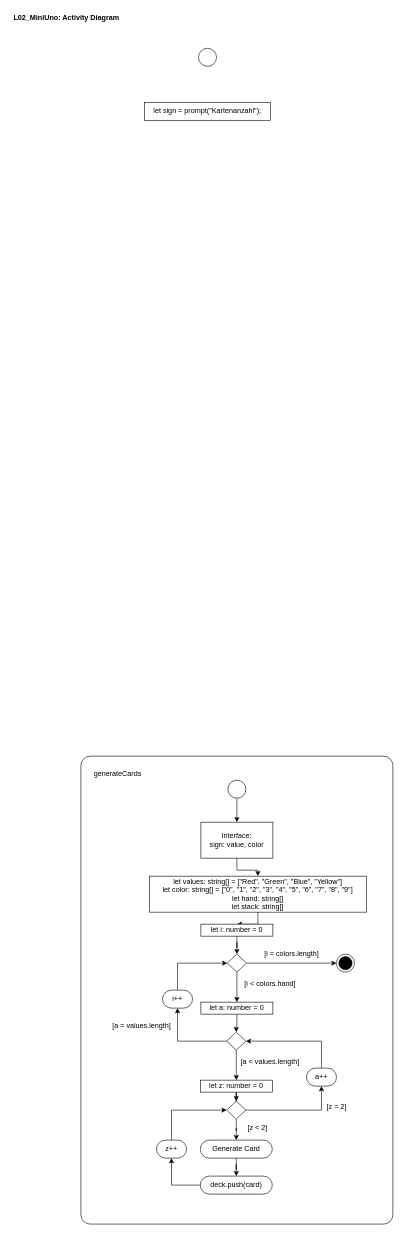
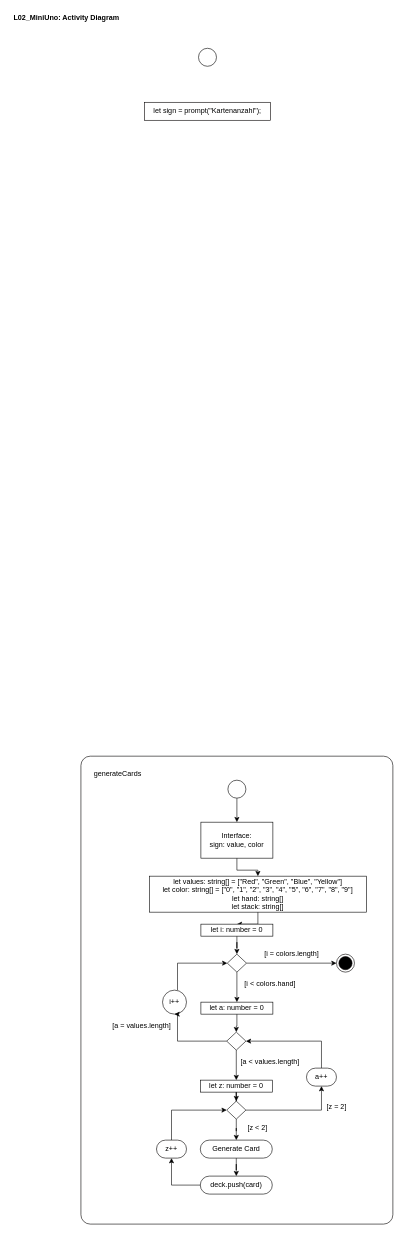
  <mxCell id="0" />
  <mxCell id="1" parent="0" />
  <mxCell id="2" value="" style="rounded=1;whiteSpace=wrap;html=1;strokeColor=#050000;arcSize=3;" parent="1" vertex="1"><mxGeometry x="134" y="1260" width="520" height="780" as="geometry" /></mxCell>
  <mxCell id="3" value="&lt;b&gt;L02_MiniUno: Activity Diagram&lt;/b&gt;" style="text;html=1;strokeColor=none;fillColor=none;align=left;verticalAlign=middle;whiteSpace=wrap;rounded=0;" parent="1" vertex="1"><mxGeometry x="20" y="20" width="200" height="20" as="geometry" /></mxCell>
  <mxCell id="4" style="edgeStyle=orthogonalEdgeStyle;rounded=0;orthogonalLoop=1;jettySize=auto;html=1;entryX=0.5;entryY=0;entryDx=0;entryDy=0;" parent="1" source="5" target="7" edge="1"><mxGeometry relative="1" as="geometry" /></mxCell>
  <mxCell id="5" value="" style="ellipse;whiteSpace=wrap;html=1;aspect=fixed;" parent="1" vertex="1"><mxGeometry x="379" y="1300" width="30" height="30" as="geometry" /></mxCell>
  <mxCell id="6" style="edgeStyle=orthogonalEdgeStyle;rounded=0;orthogonalLoop=1;jettySize=auto;html=1;entryX=0.5;entryY=0;entryDx=0;entryDy=0;" parent="1" source="7" target="9" edge="1"><mxGeometry relative="1" as="geometry" /></mxCell>
  <mxCell id="7" value="Interface:&lt;br&gt;sign: value, color" style="rounded=0;whiteSpace=wrap;html=1;" parent="1" vertex="1"><mxGeometry x="334" y="1370" width="120" height="60" as="geometry" /></mxCell>
  <mxCell id="8" style="edgeStyle=orthogonalEdgeStyle;rounded=0;orthogonalLoop=1;jettySize=auto;html=1;entryX=0.5;entryY=0;entryDx=0;entryDy=0;" parent="1" source="9" target="11" edge="1"><mxGeometry relative="1" as="geometry" /></mxCell>
  <mxCell id="9" value="&lt;span class=&quot;pl-k&quot;&gt;let&lt;/span&gt; &lt;span class=&quot;pl-s1&quot;&gt;values&lt;/span&gt;: &lt;span class=&quot;pl-smi&quot;&gt;string[] =&amp;nbsp;&lt;/span&gt;&lt;span class=&quot;pl-kos&quot;&gt;[&quot;Red&quot;, &quot;Green&quot;, &quot;Blue&quot;, &quot;Yellow&quot;&lt;/span&gt;&lt;span class=&quot;pl-kos&quot;&gt;]&lt;br&gt;&lt;span class=&quot;pl-k&quot;&gt;let&lt;/span&gt; &lt;span class=&quot;pl-s1&quot;&gt;color&lt;/span&gt;: &lt;span class=&quot;pl-smi&quot;&gt;string&lt;/span&gt;&lt;span class=&quot;pl-kos&quot;&gt;[]&amp;nbsp;= [&quot;0&quot;, &quot;1&quot;, &quot;2&quot;, &quot;3&quot;, &quot;4&quot;, &quot;5&quot;, &quot;6&quot;, &quot;7&quot;, &quot;8&quot;, &quot;9&quot;]&lt;/span&gt;&lt;span class=&quot;pl-kos&quot;&gt;&lt;br&gt;&lt;/span&gt;&lt;span class=&quot;pl-k&quot;&gt;let&lt;/span&gt; &lt;span class=&quot;pl-s1&quot;&gt;hand&lt;/span&gt;: &lt;span class=&quot;pl-smi&quot;&gt;string&lt;/span&gt;&lt;span class=&quot;pl-kos&quot;&gt;[&lt;/span&gt;&lt;span class=&quot;pl-kos&quot;&gt;]&lt;br&gt;&lt;/span&gt;&lt;span class=&quot;pl-k&quot;&gt;let&lt;/span&gt;&amp;nbsp;&lt;span class=&quot;pl-s1&quot;&gt;stack&lt;/span&gt;:&amp;nbsp;&lt;span class=&quot;pl-smi&quot;&gt;string&lt;/span&gt;&lt;span class=&quot;pl-kos&quot;&gt;[&lt;/span&gt;&lt;span class=&quot;pl-kos&quot;&gt;]&lt;/span&gt;&lt;br&gt;&lt;/span&gt;" style="rounded=0;whiteSpace=wrap;html=1;" parent="1" vertex="1"><mxGeometry x="248" y="1460" width="362" height="60" as="geometry" /></mxCell>
  <mxCell id="10" style="edgeStyle=orthogonalEdgeStyle;rounded=0;orthogonalLoop=1;jettySize=auto;html=1;entryX=0.5;entryY=0;entryDx=0;entryDy=0;" parent="1" source="11" target="14" edge="1"><mxGeometry relative="1" as="geometry" /></mxCell>
  <mxCell id="11" value="&lt;span class=&quot;pl-k&quot;&gt;let&lt;/span&gt;&lt;span&gt;&amp;nbsp;&lt;/span&gt;&lt;span class=&quot;pl-s1&quot;&gt;i&lt;/span&gt;&lt;span&gt;: number = 0&lt;/span&gt;" style="rounded=0;whiteSpace=wrap;html=1;" parent="1" vertex="1"><mxGeometry x="334" y="1540" width="120" height="20" as="geometry" /></mxCell>
  <mxCell id="12" style="edgeStyle=orthogonalEdgeStyle;rounded=0;orthogonalLoop=1;jettySize=auto;html=1;" parent="1" source="34" target="18" edge="1"><mxGeometry relative="1" as="geometry" /></mxCell>
  <mxCell id="13" style="edgeStyle=orthogonalEdgeStyle;rounded=0;orthogonalLoop=1;jettySize=auto;html=1;entryX=0;entryY=0.5;entryDx=0;entryDy=0;" parent="1" source="14" target="27" edge="1"><mxGeometry relative="1" as="geometry" /></mxCell>
  <mxCell id="14" value="" style="rhombus;whiteSpace=wrap;html=1;" parent="1" vertex="1"><mxGeometry x="378" y="1590" width="32" height="30" as="geometry" /></mxCell>
  <mxCell id="15" value="[i &amp;lt; colors.hand]" style="text;html=1;align=center;verticalAlign=middle;resizable=0;points=[];autosize=1;" parent="1" vertex="1"><mxGeometry x="394" y="1630" width="110" height="20" as="geometry" /></mxCell>
  <mxCell id="16" style="edgeStyle=orthogonalEdgeStyle;rounded=0;orthogonalLoop=1;jettySize=auto;html=1;entryX=0.5;entryY=0;entryDx=0;entryDy=0;" parent="1" source="36" target="21" edge="1"><mxGeometry relative="1" as="geometry" /></mxCell>
  <mxCell id="17" style="edgeStyle=orthogonalEdgeStyle;rounded=0;orthogonalLoop=1;jettySize=auto;html=1;entryX=0;entryY=0.5;entryDx=0;entryDy=0;" parent="1" source="32" target="14" edge="1"><mxGeometry relative="1" as="geometry"><Array as="points"><mxPoint x="295" y="1605" /></Array></mxGeometry></mxCell>
  <mxCell id="18" value="" style="rhombus;whiteSpace=wrap;html=1;" parent="1" vertex="1"><mxGeometry x="377" y="1720" width="32" height="30" as="geometry" /></mxCell>
  <mxCell id="19" style="edgeStyle=orthogonalEdgeStyle;rounded=0;orthogonalLoop=1;jettySize=auto;html=1;entryX=0.5;entryY=0;entryDx=0;entryDy=0;" parent="1" source="21" target="25" edge="1"><mxGeometry relative="1" as="geometry"><mxPoint x="393" y="1880" as="targetPoint" /></mxGeometry></mxCell>
  <mxCell id="20" style="edgeStyle=orthogonalEdgeStyle;rounded=0;orthogonalLoop=1;jettySize=auto;html=1;entryX=1;entryY=0.5;entryDx=0;entryDy=0;" parent="1" source="30" target="18" edge="1"><mxGeometry relative="1" as="geometry"><mxPoint x="430" y="1735" as="targetPoint" /><Array as="points"><mxPoint x="535" y="1735" /></Array></mxGeometry></mxCell>
  <mxCell id="21" value="" style="rhombus;whiteSpace=wrap;html=1;" parent="1" vertex="1"><mxGeometry x="377" y="1835" width="32" height="30" as="geometry" /></mxCell>
  <mxCell id="22" value="[a &amp;lt; values.length]" style="text;html=1;align=center;verticalAlign=middle;resizable=0;points=[];autosize=1;" parent="1" vertex="1"><mxGeometry x="394" y="1760" width="110" height="20" as="geometry" /></mxCell>
  <mxCell id="23" value="[z &amp;lt; 2]" style="text;html=1;align=center;verticalAlign=middle;resizable=0;points=[];autosize=1;" parent="1" vertex="1"><mxGeometry x="403" y="1870" width="50" height="20" as="geometry" /></mxCell>
  <mxCell id="24" style="edgeStyle=orthogonalEdgeStyle;rounded=0;orthogonalLoop=1;jettySize=auto;html=1;entryX=0.5;entryY=0;entryDx=0;entryDy=0;" parent="1" source="25" target="26" edge="1"><mxGeometry relative="1" as="geometry" /></mxCell>
  <mxCell id="25" value="Generate Card" style="rounded=1;whiteSpace=wrap;html=1;arcSize=50;" parent="1" vertex="1"><mxGeometry x="333" y="1900" width="120" height="30" as="geometry" /></mxCell>
  <mxCell id="26" value="&lt;span class=&quot;pl-s1&quot;&gt;deck&lt;/span&gt;&lt;span class=&quot;pl-kos&quot;&gt;.&lt;/span&gt;&lt;span class=&quot;pl-en&quot;&gt;push&lt;/span&gt;&lt;span class=&quot;pl-kos&quot;&gt;(&lt;/span&gt;&lt;span class=&quot;pl-s1&quot;&gt;card&lt;/span&gt;&lt;span class=&quot;pl-kos&quot;&gt;)&lt;/span&gt;&lt;span class=&quot;pl-kos&quot;&gt;&lt;/span&gt;" style="rounded=1;whiteSpace=wrap;html=1;arcSize=50;" parent="1" vertex="1"><mxGeometry x="333" y="1960" width="120" height="30" as="geometry" /></mxCell>
  <mxCell id="27" value="" style="ellipse;html=1;shape=endState;fillColor=#000000;strokeColor=#050000;" parent="1" vertex="1"><mxGeometry x="560" y="1590" width="30" height="30" as="geometry" /></mxCell>
  <mxCell id="28" style="edgeStyle=orthogonalEdgeStyle;rounded=0;orthogonalLoop=1;jettySize=auto;html=1;entryX=0;entryY=0.5;entryDx=0;entryDy=0;exitX=0;exitY=0.5;exitDx=0;exitDy=0;" parent="1" source="39" target="21" edge="1"><mxGeometry relative="1" as="geometry"><mxPoint x="378" y="2085" as="sourcePoint" /><mxPoint x="377" y="1895" as="targetPoint" /><Array as="points"><mxPoint x="285" y="1915" /><mxPoint x="285" y="1850" /></Array></mxGeometry></mxCell>
  <mxCell id="29" value="generateCards" style="text;html=1;align=center;verticalAlign=middle;resizable=0;points=[];autosize=1;" parent="1" vertex="1"><mxGeometry x="150" y="1280" width="90" height="20" as="geometry" /></mxCell>
  <mxCell id="30" value="a++" style="rounded=1;whiteSpace=wrap;html=1;strokeColor=#050000;arcSize=50;" parent="1" vertex="1"><mxGeometry x="510" y="1780" width="50" height="30" as="geometry" /></mxCell>
  <mxCell id="31" style="edgeStyle=orthogonalEdgeStyle;rounded=0;orthogonalLoop=1;jettySize=auto;html=1;entryX=0.5;entryY=1;entryDx=0;entryDy=0;" parent="1" source="21" target="30" edge="1"><mxGeometry relative="1" as="geometry"><mxPoint x="409" y="1815" as="sourcePoint" /><mxPoint x="529" y="1870" as="targetPoint" /><Array as="points"><mxPoint x="535" y="1850" /></Array></mxGeometry></mxCell>
- <mxCell id="32" value="i++" style="rounded=1;whiteSpace=wrap;html=1;strokeColor=#050000;arcSize=50;" parent="1" vertex="1"><mxGeometry x="270" y="1650" width="50" height="30" as="geometry" /></mxCell>
+ <mxCell id="32" value="i++" style="rounded=1;whiteSpace=wrap;html=1;strokeColor=#050000;arcSize=50;" parent="1" vertex="1"><mxGeometry x="270" y="1650" width="40" height="40" as="geometry" /></mxCell>
  <mxCell id="33" style="edgeStyle=orthogonalEdgeStyle;rounded=0;orthogonalLoop=1;jettySize=auto;html=1;entryX=0.5;entryY=1;entryDx=0;entryDy=0;" parent="1" source="18" target="32" edge="1"><mxGeometry relative="1" as="geometry"><mxPoint x="377" y="1735" as="sourcePoint" /><mxPoint x="290" y="1710" as="targetPoint" /><Array as="points"><mxPoint x="295" y="1735" /></Array></mxGeometry></mxCell>
  <mxCell id="34" value="&lt;span class=&quot;pl-k&quot;&gt;let&lt;/span&gt;&lt;span&gt;&amp;nbsp;a&lt;/span&gt;&lt;span&gt;: number = 0&lt;/span&gt;" style="rounded=0;whiteSpace=wrap;html=1;" parent="1" vertex="1"><mxGeometry x="334" y="1670" width="120" height="20" as="geometry" /></mxCell>
  <mxCell id="35" style="edgeStyle=orthogonalEdgeStyle;rounded=0;orthogonalLoop=1;jettySize=auto;html=1;" parent="1" source="14" target="34" edge="1"><mxGeometry relative="1" as="geometry"><mxPoint x="393" y="1640" as="sourcePoint" /><mxPoint x="393" y="1720" as="targetPoint" /></mxGeometry></mxCell>
  <mxCell id="36" value="&lt;span class=&quot;pl-k&quot;&gt;let&lt;/span&gt;&lt;span&gt;&amp;nbsp;z&lt;/span&gt;&lt;span&gt;: number = 0&lt;/span&gt;" style="rounded=0;whiteSpace=wrap;html=1;" parent="1" vertex="1"><mxGeometry x="333" y="1800" width="120" height="20" as="geometry" /></mxCell>
  <mxCell id="37" style="edgeStyle=orthogonalEdgeStyle;rounded=0;orthogonalLoop=1;jettySize=auto;html=1;entryX=0.5;entryY=0;entryDx=0;entryDy=0;" parent="1" source="18" target="36" edge="1"><mxGeometry relative="1" as="geometry"><mxPoint x="393" y="1750" as="sourcePoint" /><mxPoint x="393" y="1835" as="targetPoint" /></mxGeometry></mxCell>
  <mxCell id="38" value="[z = 2]" style="text;html=1;align=center;verticalAlign=middle;resizable=0;points=[];autosize=1;" parent="1" vertex="1"><mxGeometry x="535" y="1835" width="50" height="20" as="geometry" /></mxCell>
  <mxCell id="39" value="z++" style="rounded=1;whiteSpace=wrap;html=1;strokeColor=#050000;arcSize=50;" parent="1" vertex="1"><mxGeometry x="260" y="1900" width="50" height="30" as="geometry" /></mxCell>
  <mxCell id="40" style="edgeStyle=orthogonalEdgeStyle;rounded=0;orthogonalLoop=1;jettySize=auto;html=1;entryX=0.5;entryY=1;entryDx=0;entryDy=0;exitX=0;exitY=0.5;exitDx=0;exitDy=0;" parent="1" source="26" target="39" edge="1"><mxGeometry relative="1" as="geometry"><mxPoint x="333" y="1975" as="sourcePoint" /><mxPoint x="377" y="1850" as="targetPoint" /><Array as="points"><mxPoint x="285" y="1975" /></Array></mxGeometry></mxCell>
  <mxCell id="41" value="[a = values.length]" style="text;html=1;align=center;verticalAlign=middle;resizable=0;points=[];autosize=1;" parent="1" vertex="1"><mxGeometry x="180" y="1700" width="110" height="20" as="geometry" /></mxCell>
  <mxCell id="42" value="[i = colors.length]" style="text;html=1;align=center;verticalAlign=middle;resizable=0;points=[];autosize=1;" parent="1" vertex="1"><mxGeometry x="430" y="1580" width="110" height="20" as="geometry" /></mxCell>
  <mxCell id="43" value="" style="ellipse;whiteSpace=wrap;html=1;aspect=fixed;" parent="1" vertex="1"><mxGeometry x="330" y="80" width="30" height="30" as="geometry" /></mxCell>
  <mxCell id="44" value="let sign = prompt(&quot;Kartenanzahl&quot;);" style="rounded=0;whiteSpace=wrap;html=1;strokeColor=#050000;" parent="1" vertex="1"><mxGeometry x="240" y="170" width="210" height="30" as="geometry" /></mxCell>
